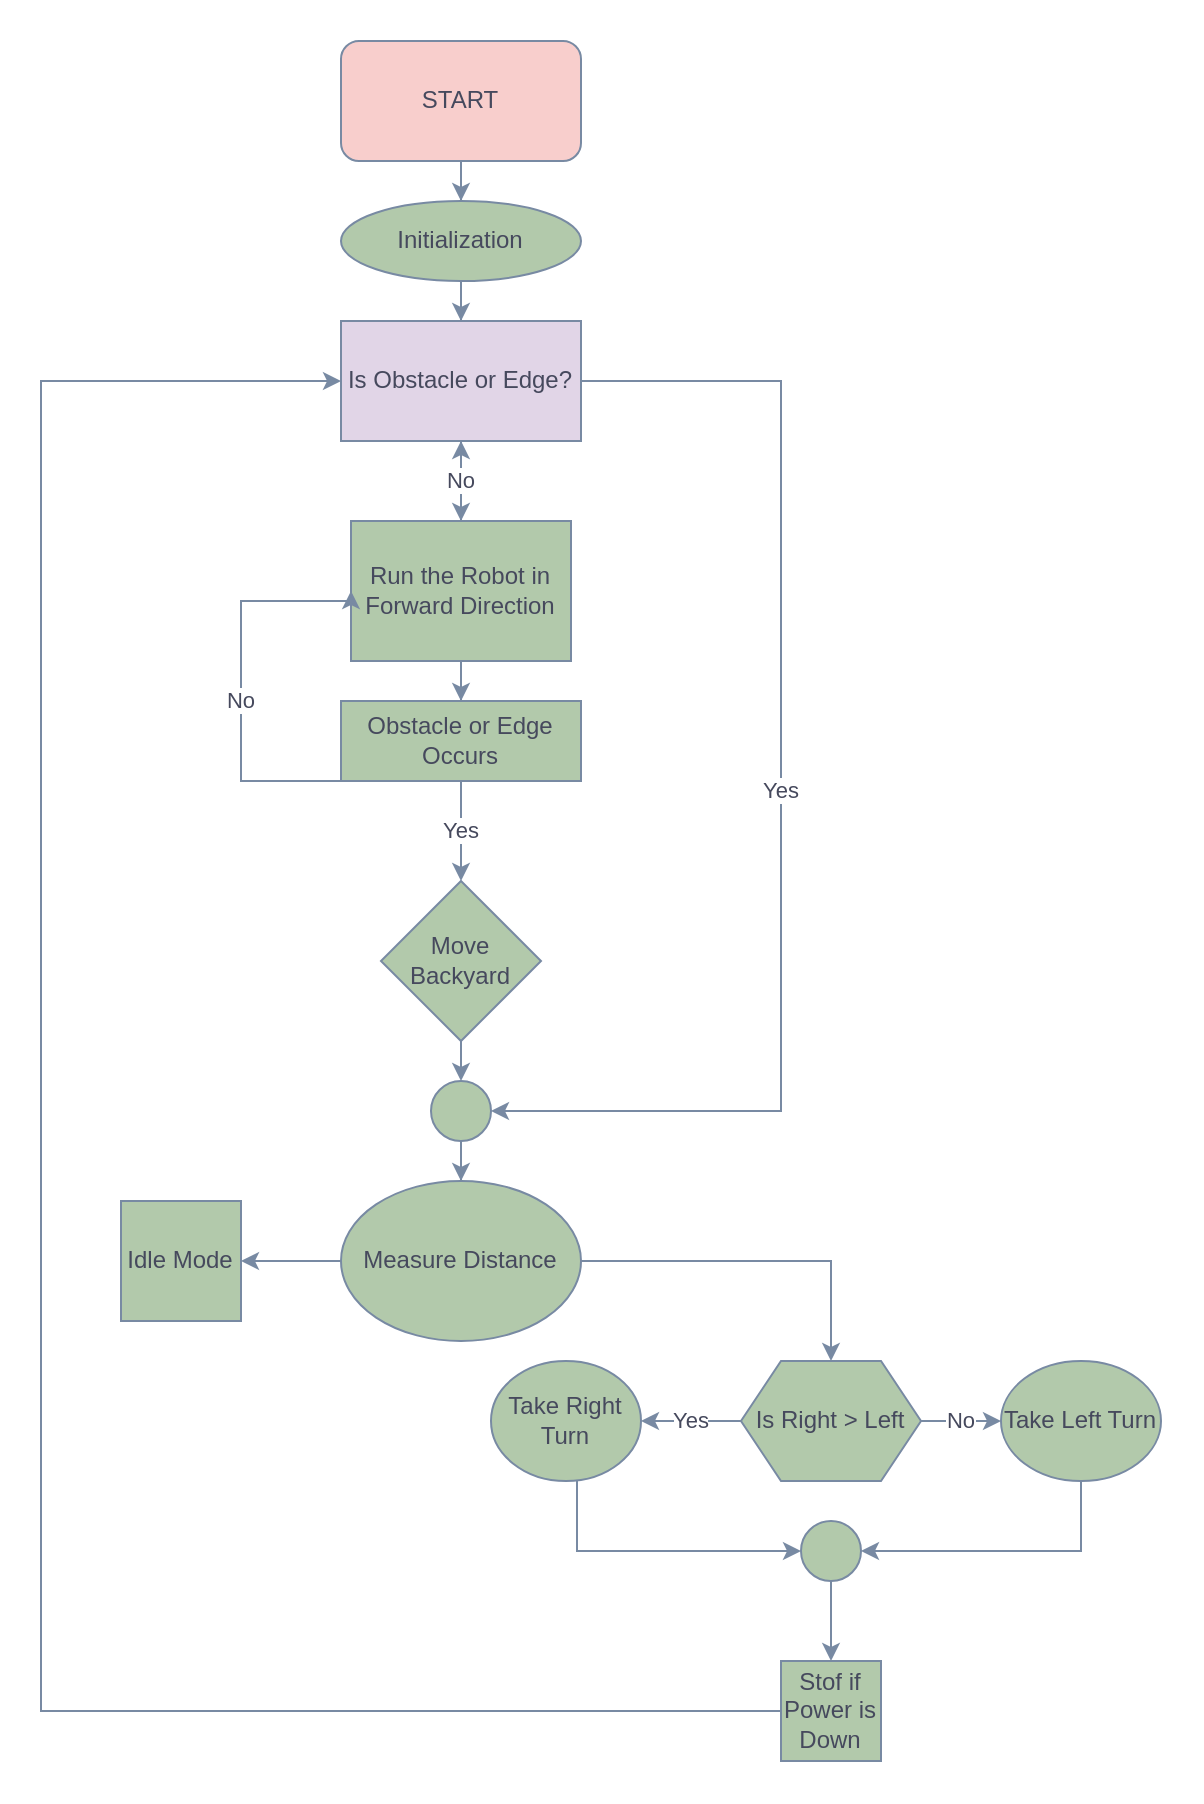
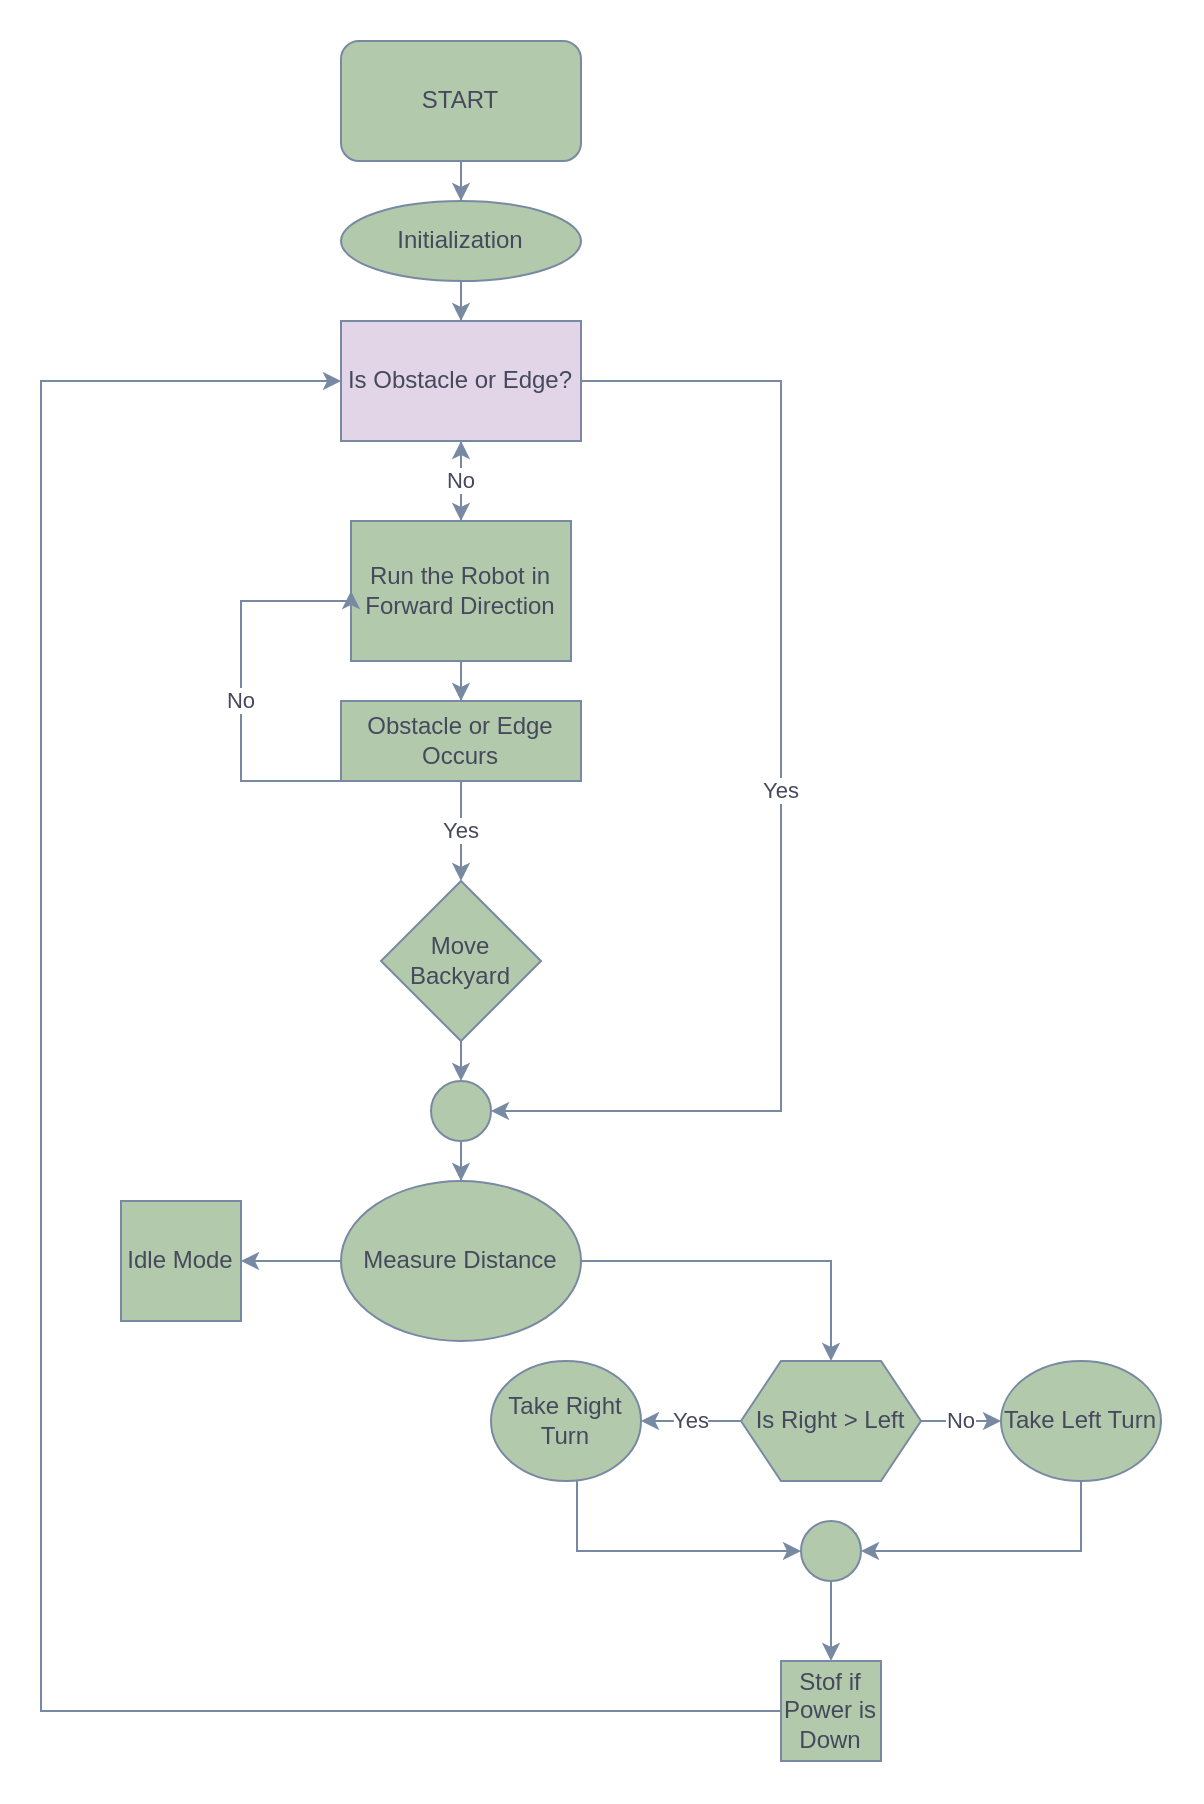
  <mxCell id="0" />
  <mxCell id="1" parent="0" />
  <mxCell id="2" style="edgeStyle=orthogonalEdgeStyle;rounded=0;orthogonalLoop=1;jettySize=auto;html=1;strokeColor=#788AA3;fontColor=#46495D;" edge="1" parent="1" source="3" target="5"><mxGeometry relative="1" as="geometry"><mxPoint x="230" y="100" as="targetPoint" /></mxGeometry></mxCell>
- <mxCell id="3" value="START" style="rounded=1;whiteSpace=wrap;html=1;fillColor=#f8cecc;strokeColor=#788AA3;fontColor=#46495D;" vertex="1" parent="1"><mxGeometry x="170" y="20" width="120" height="60" as="geometry" /></mxCell>
+ <mxCell id="3" value="START" style="rounded=1;whiteSpace=wrap;html=1;fillColor=#B2C9AB;strokeColor=#788AA3;fontColor=#46495D;" vertex="1" parent="1"><mxGeometry x="170" y="20" width="120" height="60" as="geometry" /></mxCell>
  <mxCell id="4" value="" style="edgeStyle=orthogonalEdgeStyle;rounded=0;orthogonalLoop=1;jettySize=auto;html=1;strokeColor=#788AA3;fontColor=#46495D;" edge="1" parent="1" source="5" target="8"><mxGeometry relative="1" as="geometry" /></mxCell>
  <mxCell id="5" value="Initialization" style="ellipse;whiteSpace=wrap;html=1;fillColor=#B2C9AB;strokeColor=#788AA3;fontColor=#46495D;" vertex="1" parent="1"><mxGeometry x="170" y="100" width="120" height="40" as="geometry" /></mxCell>
  <mxCell id="6" style="edgeStyle=orthogonalEdgeStyle;rounded=0;orthogonalLoop=1;jettySize=auto;html=1;exitX=0.5;exitY=1;exitDx=0;exitDy=0;entryX=0.5;entryY=0;entryDx=0;entryDy=0;strokeColor=#788AA3;fontColor=#46495D;" edge="1" parent="1" source="8" target="11"><mxGeometry relative="1" as="geometry" /></mxCell>
  <mxCell id="7" value="Yes" style="edgeStyle=orthogonalEdgeStyle;rounded=0;orthogonalLoop=1;jettySize=auto;html=1;exitX=1;exitY=0.5;exitDx=0;exitDy=0;entryX=1;entryY=0.5;entryDx=0;entryDy=0;strokeColor=#788AA3;fontColor=#46495D;" edge="1" parent="1" source="8" target="18"><mxGeometry relative="1" as="geometry"><mxPoint x="440" y="620" as="targetPoint" /><Array as="points"><mxPoint x="390" y="190" /><mxPoint x="390" y="555" /></Array></mxGeometry></mxCell>
  <mxCell id="8" value="Is Obstacle or Edge?" style="rounded=0;whiteSpace=wrap;html=1;fillColor=#e1d5e7;strokeColor=#788AA3;fontColor=#46495D;" vertex="1" parent="1"><mxGeometry x="170" y="160" width="120" height="60" as="geometry" /></mxCell>
  <mxCell id="9" value="" style="edgeStyle=orthogonalEdgeStyle;rounded=0;orthogonalLoop=1;jettySize=auto;html=1;strokeColor=#788AA3;fontColor=#46495D;" edge="1" parent="1" source="11" target="14"><mxGeometry relative="1" as="geometry" /></mxCell>
  <mxCell id="10" value="No&lt;br&gt;" style="edgeStyle=orthogonalEdgeStyle;rounded=0;orthogonalLoop=1;jettySize=auto;html=1;strokeColor=#788AA3;fontColor=#46495D;" edge="1" parent="1" source="11" target="8"><mxGeometry relative="1" as="geometry" /></mxCell>
  <mxCell id="11" value="Run the Robot in Forward Direction" style="whiteSpace=wrap;html=1;fillColor=#B2C9AB;strokeColor=#788AA3;fontColor=#46495D;rounded=0;" vertex="1" parent="1"><mxGeometry x="175" y="260" width="110" height="70" as="geometry" /></mxCell>
  <mxCell id="12" value="No" style="edgeStyle=orthogonalEdgeStyle;rounded=0;orthogonalLoop=1;jettySize=auto;html=1;exitX=0;exitY=0.5;exitDx=0;exitDy=0;entryX=0;entryY=0.5;entryDx=0;entryDy=0;strokeColor=#788AA3;fontColor=#46495D;" edge="1" parent="1" source="14" target="11"><mxGeometry relative="1" as="geometry"><Array as="points"><mxPoint x="170" y="390" /><mxPoint x="120" y="390" /><mxPoint x="120" y="300" /></Array></mxGeometry></mxCell>
  <mxCell id="13" value="Yes" style="edgeStyle=orthogonalEdgeStyle;rounded=0;orthogonalLoop=1;jettySize=auto;html=1;exitX=0.5;exitY=1;exitDx=0;exitDy=0;entryX=0.5;entryY=0;entryDx=0;entryDy=0;strokeColor=#788AA3;fontColor=#46495D;" edge="1" parent="1" source="14" target="16"><mxGeometry relative="1" as="geometry" /></mxCell>
  <mxCell id="14" value="Obstacle or Edge Occurs" style="rounded=0;whiteSpace=wrap;html=1;fillColor=#B2C9AB;strokeColor=#788AA3;fontColor=#46495D;" vertex="1" parent="1"><mxGeometry x="170" y="350" width="120" height="40" as="geometry" /></mxCell>
  <mxCell id="15" style="edgeStyle=orthogonalEdgeStyle;rounded=0;orthogonalLoop=1;jettySize=auto;html=1;exitX=0.5;exitY=1;exitDx=0;exitDy=0;entryX=0.5;entryY=0;entryDx=0;entryDy=0;strokeColor=#788AA3;fontColor=#46495D;" edge="1" parent="1" source="16" target="18"><mxGeometry relative="1" as="geometry" /></mxCell>
  <mxCell id="16" value="Move Backyard" style="rhombus;whiteSpace=wrap;html=1;fillColor=#B2C9AB;strokeColor=#788AA3;fontColor=#46495D;" vertex="1" parent="1"><mxGeometry x="190" y="440" width="80" height="80" as="geometry" /></mxCell>
  <mxCell id="17" value="" style="edgeStyle=orthogonalEdgeStyle;rounded=0;orthogonalLoop=1;jettySize=auto;html=1;strokeColor=#788AA3;fontColor=#46495D;" edge="1" parent="1" source="18" target="21"><mxGeometry relative="1" as="geometry" /></mxCell>
  <mxCell id="18" value="" style="ellipse;whiteSpace=wrap;html=1;aspect=fixed;fillColor=#B2C9AB;strokeColor=#788AA3;fontColor=#46495D;" vertex="1" parent="1"><mxGeometry x="215" y="540" width="30" height="30" as="geometry" /></mxCell>
  <mxCell id="19" value="" style="edgeStyle=orthogonalEdgeStyle;rounded=0;orthogonalLoop=1;jettySize=auto;html=1;strokeColor=#788AA3;fontColor=#46495D;" edge="1" parent="1" source="21" target="22"><mxGeometry relative="1" as="geometry" /></mxCell>
  <mxCell id="20" style="edgeStyle=orthogonalEdgeStyle;rounded=0;orthogonalLoop=1;jettySize=auto;html=1;entryX=0.5;entryY=0;entryDx=0;entryDy=0;strokeColor=#788AA3;fontColor=#46495D;" edge="1" parent="1" source="21" target="25"><mxGeometry relative="1" as="geometry" /></mxCell>
  <mxCell id="21" value="Measure Distance" style="ellipse;whiteSpace=wrap;html=1;fillColor=#B2C9AB;strokeColor=#788AA3;fontColor=#46495D;" vertex="1" parent="1"><mxGeometry x="170" y="590" width="120" height="80" as="geometry" /></mxCell>
  <mxCell id="22" value="Idle Mode" style="whiteSpace=wrap;html=1;aspect=fixed;fillColor=#B2C9AB;strokeColor=#788AA3;fontColor=#46495D;" vertex="1" parent="1"><mxGeometry x="60" y="600" width="60" height="60" as="geometry" /></mxCell>
  <mxCell id="23" value="Yes&lt;br&gt;" style="edgeStyle=orthogonalEdgeStyle;rounded=0;orthogonalLoop=1;jettySize=auto;html=1;entryX=1;entryY=0.5;entryDx=0;entryDy=0;strokeColor=#788AA3;fontColor=#46495D;" edge="1" parent="1" source="25" target="27"><mxGeometry relative="1" as="geometry" /></mxCell>
  <mxCell id="24" value="No" style="edgeStyle=orthogonalEdgeStyle;rounded=0;orthogonalLoop=1;jettySize=auto;html=1;strokeColor=#788AA3;fontColor=#46495D;" edge="1" parent="1" source="25" target="29"><mxGeometry relative="1" as="geometry" /></mxCell>
  <mxCell id="25" value="Is Right &amp;gt; Left" style="shape=hexagon;perimeter=hexagonPerimeter2;whiteSpace=wrap;html=1;fixedSize=1;fillColor=#B2C9AB;strokeColor=#788AA3;fontColor=#46495D;" vertex="1" parent="1"><mxGeometry x="370" y="680" width="90" height="60" as="geometry" /></mxCell>
  <mxCell id="26" style="edgeStyle=orthogonalEdgeStyle;rounded=0;orthogonalLoop=1;jettySize=auto;html=1;entryX=0;entryY=0.5;entryDx=0;entryDy=0;strokeColor=#788AA3;fontColor=#46495D;" edge="1" parent="1" source="27" target="30"><mxGeometry relative="1" as="geometry"><mxPoint x="288" y="850" as="targetPoint" /><Array as="points"><mxPoint x="288" y="775" /></Array></mxGeometry></mxCell>
  <mxCell id="27" value="Take Right Turn" style="ellipse;whiteSpace=wrap;html=1;fillColor=#B2C9AB;strokeColor=#788AA3;fontColor=#46495D;" vertex="1" parent="1"><mxGeometry x="245" y="680" width="75" height="60" as="geometry" /></mxCell>
  <mxCell id="28" style="edgeStyle=orthogonalEdgeStyle;rounded=0;orthogonalLoop=1;jettySize=auto;html=1;exitX=0.5;exitY=1;exitDx=0;exitDy=0;entryX=1;entryY=0.5;entryDx=0;entryDy=0;strokeColor=#788AA3;fontColor=#46495D;" edge="1" parent="1" source="29" target="30"><mxGeometry relative="1" as="geometry"><mxPoint x="440" y="860" as="targetPoint" /></mxGeometry></mxCell>
  <mxCell id="29" value="Take Left Turn" style="ellipse;whiteSpace=wrap;html=1;fillColor=#B2C9AB;strokeColor=#788AA3;fontColor=#46495D;" vertex="1" parent="1"><mxGeometry x="500" y="680" width="80" height="60" as="geometry" /></mxCell>
  <mxCell id="30" value="" style="ellipse;whiteSpace=wrap;html=1;aspect=fixed;fillColor=#B2C9AB;strokeColor=#788AA3;fontColor=#46495D;" vertex="1" parent="1"><mxGeometry x="400" y="760" width="30" height="30" as="geometry" /></mxCell>
  <mxCell id="31" style="edgeStyle=orthogonalEdgeStyle;rounded=0;orthogonalLoop=1;jettySize=auto;html=1;entryX=0;entryY=0.5;entryDx=0;entryDy=0;strokeColor=#788AA3;fontColor=#46495D;" edge="1" parent="1" source="33" target="8"><mxGeometry relative="1" as="geometry"><mxPoint x="-10" y="190" as="targetPoint" /><Array as="points"><mxPoint x="20" y="855" /><mxPoint x="20" y="190" /></Array></mxGeometry></mxCell>
  <mxCell id="32" style="edgeStyle=orthogonalEdgeStyle;rounded=0;orthogonalLoop=1;jettySize=auto;html=1;exitX=0.5;exitY=1;exitDx=0;exitDy=0;strokeColor=#788AA3;fontColor=#46495D;" edge="1" parent="1" source="11" target="11"><mxGeometry relative="1" as="geometry" /></mxCell>
  <mxCell id="33" value="Stof if Power is Down" style="whiteSpace=wrap;html=1;aspect=fixed;fillColor=#B2C9AB;strokeColor=#788AA3;fontColor=#46495D;" vertex="1" parent="1"><mxGeometry x="390" y="830" width="50" height="50" as="geometry" /></mxCell>
  <mxCell id="34" style="edgeStyle=orthogonalEdgeStyle;rounded=0;orthogonalLoop=1;jettySize=auto;html=1;exitX=0.5;exitY=1;exitDx=0;exitDy=0;strokeColor=#788AA3;fontColor=#46495D;" edge="1" parent="1" source="30" target="33"><mxGeometry relative="1" as="geometry"><mxPoint x="420" y="910" as="targetPoint" /><mxPoint x="415" y="790" as="sourcePoint" /></mxGeometry></mxCell>
